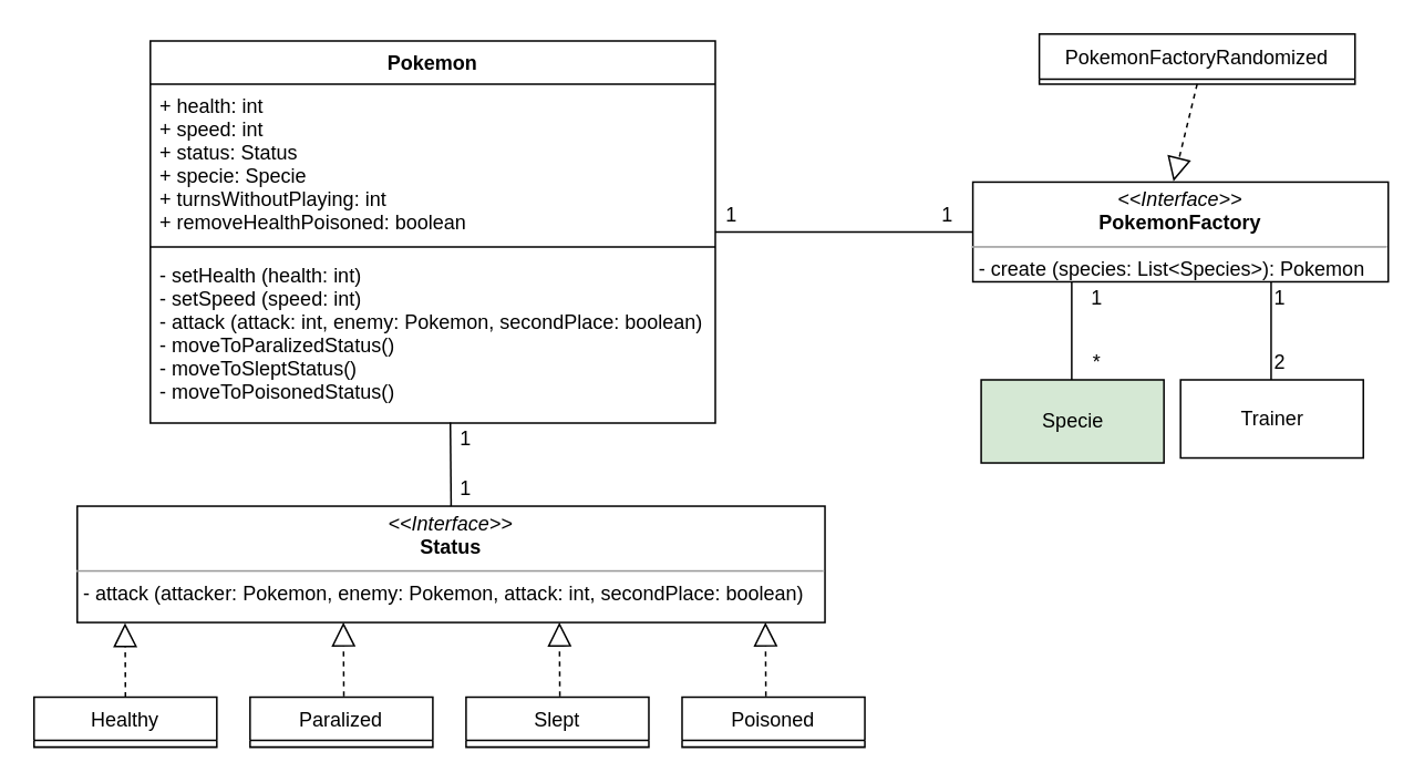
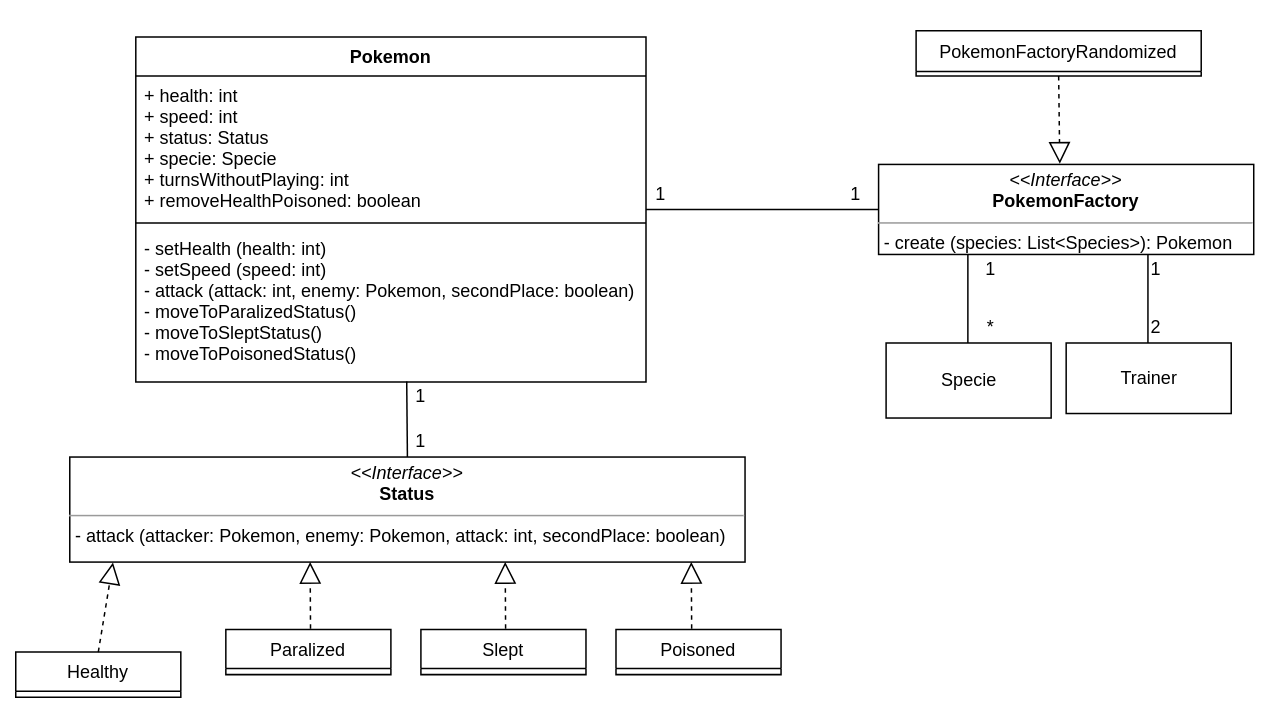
  <mxCell id="0" />
  <mxCell id="1" parent="0" />
  <mxCell id="2" value="Pokemon" style="swimlane;fontStyle=1;align=center;verticalAlign=top;childLayout=stackLayout;horizontal=1;startSize=26;horizontalStack=0;resizeParent=1;resizeParentMax=0;resizeLast=0;collapsible=1;marginBottom=0;" parent="1" vertex="1"><mxGeometry x="90" y="24" width="340" height="230" as="geometry" /></mxCell>
  <mxCell id="3" value="+ health: int&#10;+ speed: int&#10;+ status: Status&#10;+ specie: Specie&#10;+ turnsWithoutPlaying: int&#10;+ removeHealthPoisoned: boolean" style="text;strokeColor=none;fillColor=none;align=left;verticalAlign=top;spacingLeft=4;spacingRight=4;overflow=hidden;rotatable=0;points=[[0,0.5],[1,0.5]];portConstraint=eastwest;" parent="2" vertex="1"><mxGeometry y="26" width="340" height="94" as="geometry" /></mxCell>
  <mxCell id="4" value="" style="line;strokeWidth=1;fillColor=none;align=left;verticalAlign=middle;spacingTop=-1;spacingLeft=3;spacingRight=3;rotatable=0;labelPosition=right;points=[];portConstraint=eastwest;" parent="2" vertex="1"><mxGeometry y="120" width="340" height="8" as="geometry" /></mxCell>
  <mxCell id="5" value="- setHealth (health: int)&#10;- setSpeed (speed: int)&#10;- attack (attack: int, enemy: Pokemon, secondPlace: boolean)&#10;- moveToParalizedStatus()&#10;- moveToSleptStatus()&#10;- moveToPoisonedStatus()&#10;" style="text;strokeColor=none;fillColor=none;align=left;verticalAlign=top;spacingLeft=4;spacingRight=4;overflow=hidden;rotatable=0;points=[[0,0.5],[1,0.5]];portConstraint=eastwest;" parent="2" vertex="1"><mxGeometry y="128" width="340" height="102" as="geometry" /></mxCell>
  <mxCell id="6" value="&lt;p style=&quot;margin: 0px ; margin-top: 4px ; text-align: center&quot;&gt;&lt;i&gt;&amp;lt;&amp;lt;Interface&amp;gt;&amp;gt;&lt;/i&gt;&lt;br&gt;&lt;b&gt;Status&lt;/b&gt;&lt;/p&gt;&lt;hr size=&quot;1&quot;&gt;&lt;p style=&quot;margin: 0px ; margin-left: 4px&quot;&gt;- attack (attacker: Pokemon, enemy: Pokemon, attack: int, secondPlace: boolean)&lt;/p&gt;" style="verticalAlign=top;align=left;overflow=fill;fontSize=12;fontFamily=Helvetica;html=1;" parent="1" vertex="1"><mxGeometry x="46" y="304" width="450" height="70" as="geometry" /></mxCell>
- <mxCell id="7" value="Healthy" style="swimlane;fontStyle=0;childLayout=stackLayout;horizontal=1;startSize=26;fillColor=none;horizontalStack=0;resizeParent=1;resizeParentMax=0;resizeLast=0;collapsible=1;marginBottom=0;" parent="1" vertex="1"><mxGeometry x="20" y="419" width="110" height="30" as="geometry" /></mxCell>
+ <mxCell id="7" value="Healthy" style="swimlane;fontStyle=0;childLayout=stackLayout;horizontal=1;startSize=26;fillColor=none;horizontalStack=0;resizeParent=1;resizeParentMax=0;resizeLast=0;collapsible=1;marginBottom=0;" parent="1" vertex="1"><mxGeometry x="10" y="434" width="110" height="30" as="geometry" /></mxCell>
  <mxCell id="8" value="Paralized" style="swimlane;fontStyle=0;childLayout=stackLayout;horizontal=1;startSize=26;fillColor=none;horizontalStack=0;resizeParent=1;resizeParentMax=0;resizeLast=0;collapsible=1;marginBottom=0;" parent="1" vertex="1"><mxGeometry x="150" y="419" width="110" height="30" as="geometry" /></mxCell>
  <mxCell id="9" value="Slept" style="swimlane;fontStyle=0;childLayout=stackLayout;horizontal=1;startSize=26;fillColor=none;horizontalStack=0;resizeParent=1;resizeParentMax=0;resizeLast=0;collapsible=1;marginBottom=0;" parent="1" vertex="1"><mxGeometry x="280" y="419" width="110" height="30" as="geometry" /></mxCell>
  <mxCell id="10" value="Poisoned" style="swimlane;fontStyle=0;childLayout=stackLayout;horizontal=1;startSize=26;fillColor=none;horizontalStack=0;resizeParent=1;resizeParentMax=0;resizeLast=0;collapsible=1;marginBottom=0;" parent="1" vertex="1"><mxGeometry x="410" y="419" width="110" height="30" as="geometry" /></mxCell>
  <mxCell id="11" value="" style="endArrow=block;dashed=1;endFill=0;endSize=12;html=1;exitX=0.5;exitY=0;exitDx=0;exitDy=0;entryX=0.064;entryY=1.005;entryDx=0;entryDy=0;entryPerimeter=0;" parent="1" source="7" target="6" edge="1"><mxGeometry width="160" relative="1" as="geometry"><mxPoint x="20" y="469" as="sourcePoint" /><mxPoint x="73" y="379" as="targetPoint" /></mxGeometry></mxCell>
  <mxCell id="12" value="" style="endArrow=block;dashed=1;endFill=0;endSize=12;html=1;exitX=0.5;exitY=0;exitDx=0;exitDy=0;entryX=0.064;entryY=1.005;entryDx=0;entryDy=0;entryPerimeter=0;" parent="1" edge="1"><mxGeometry width="160" relative="1" as="geometry"><mxPoint x="206.444" y="418.389" as="sourcePoint" /><mxPoint x="206.167" y="373.944" as="targetPoint" /></mxGeometry></mxCell>
  <mxCell id="13" value="" style="endArrow=block;dashed=1;endFill=0;endSize=12;html=1;exitX=0.5;exitY=0;exitDx=0;exitDy=0;entryX=0.064;entryY=1.005;entryDx=0;entryDy=0;entryPerimeter=0;" parent="1" edge="1"><mxGeometry width="160" relative="1" as="geometry"><mxPoint x="336.444" y="418.389" as="sourcePoint" /><mxPoint x="336.167" y="373.944" as="targetPoint" /></mxGeometry></mxCell>
  <mxCell id="14" value="" style="endArrow=block;dashed=1;endFill=0;endSize=12;html=1;exitX=0.5;exitY=0;exitDx=0;exitDy=0;entryX=0.064;entryY=1.005;entryDx=0;entryDy=0;entryPerimeter=0;" parent="1" edge="1"><mxGeometry width="160" relative="1" as="geometry"><mxPoint x="460.444" y="418.389" as="sourcePoint" /><mxPoint x="460.167" y="373.944" as="targetPoint" /></mxGeometry></mxCell>
  <mxCell id="15" value="" style="endArrow=none;html=1;entryX=0.531;entryY=0.997;entryDx=0;entryDy=0;entryPerimeter=0;" parent="1" target="5" edge="1"><mxGeometry width="50" height="50" relative="1" as="geometry"><mxPoint x="271" y="304" as="sourcePoint" /><mxPoint x="272" y="254" as="targetPoint" /></mxGeometry></mxCell>
  <mxCell id="16" value="1" style="text;html=1;strokeColor=none;fillColor=none;align=center;verticalAlign=middle;whiteSpace=wrap;rounded=0;" parent="1" vertex="1"><mxGeometry x="260" y="254" width="40" height="20" as="geometry" /></mxCell>
  <mxCell id="17" value="1" style="text;html=1;strokeColor=none;fillColor=none;align=center;verticalAlign=middle;whiteSpace=wrap;rounded=0;" parent="1" vertex="1"><mxGeometry x="260" y="284" width="40" height="20" as="geometry" /></mxCell>
  <mxCell id="18" value="&lt;p style=&quot;margin: 0px ; margin-top: 4px ; text-align: center&quot;&gt;&lt;i&gt;&amp;lt;&amp;lt;Interface&amp;gt;&amp;gt;&lt;/i&gt;&lt;br&gt;&lt;b&gt;PokemonFactory&lt;/b&gt;&lt;/p&gt;&lt;hr size=&quot;1&quot;&gt;&lt;p style=&quot;margin: 0px ; margin-left: 4px&quot;&gt;- create (species: List&amp;lt;Species&amp;gt;): Pokemon&lt;/p&gt;" style="verticalAlign=top;align=left;overflow=fill;fontSize=12;fontFamily=Helvetica;html=1;" parent="1" vertex="1"><mxGeometry x="585" y="109" width="250" height="60" as="geometry" /></mxCell>
- <mxCell id="19" value="PokemonFactoryRandomized" style="swimlane;fontStyle=0;childLayout=stackLayout;horizontal=1;startSize=27;fillColor=none;horizontalStack=0;resizeParent=1;resizeParentMax=0;resizeLast=0;collapsible=1;marginBottom=0;" parent="1" vertex="1"><mxGeometry x="625" y="20" width="190" height="30" as="geometry" /></mxCell>
- <mxCell id="20" value="Specie" style="html=1;fillColor=#d5e8d4;" parent="1" vertex="1"><mxGeometry x="590" y="228" width="110" height="50" as="geometry" /></mxCell>
+ <mxCell id="19" value="PokemonFactoryRandomized" style="swimlane;fontStyle=0;childLayout=stackLayout;horizontal=1;startSize=27;fillColor=none;horizontalStack=0;resizeParent=1;resizeParentMax=0;resizeLast=0;collapsible=1;marginBottom=0;" parent="1" vertex="1"><mxGeometry x="610" y="20" width="190" height="30" as="geometry" /></mxCell>
+ <mxCell id="20" value="Specie" style="html=1;" parent="1" vertex="1"><mxGeometry x="590" y="228" width="110" height="50" as="geometry" /></mxCell>
  <mxCell id="21" value="Trainer" style="html=1;" parent="1" vertex="1"><mxGeometry x="710" y="228" width="110" height="47" as="geometry" /></mxCell>
  <mxCell id="22" value="" style="endArrow=none;html=1;entryX=0;entryY=0.5;entryDx=0;entryDy=0;exitX=0.25;exitY=1;exitDx=0;exitDy=0;" parent="1" source="26" target="18" edge="1"><mxGeometry width="50" height="50" relative="1" as="geometry"><mxPoint x="20" y="525" as="sourcePoint" /><mxPoint x="70" y="475" as="targetPoint" /></mxGeometry></mxCell>
  <mxCell id="23" value="" style="endArrow=none;html=1;entryX=0.5;entryY=1;entryDx=0;entryDy=0;exitX=0.48;exitY=-0.007;exitDx=0;exitDy=0;exitPerimeter=0;" parent="1" edge="1"><mxGeometry width="50" height="50" relative="1" as="geometry"><mxPoint x="644.5" y="228" as="sourcePoint" /><mxPoint x="644.5" y="169" as="targetPoint" /></mxGeometry></mxCell>
  <mxCell id="24" value="" style="endArrow=none;html=1;entryX=0.5;entryY=1;entryDx=0;entryDy=0;exitX=0.48;exitY=-0.007;exitDx=0;exitDy=0;exitPerimeter=0;" parent="1" edge="1"><mxGeometry width="50" height="50" relative="1" as="geometry"><mxPoint x="764.5" y="228" as="sourcePoint" /><mxPoint x="764.5" y="169" as="targetPoint" /></mxGeometry></mxCell>
  <mxCell id="25" value="" style="endArrow=block;dashed=1;endFill=0;endSize=12;html=1;exitX=0.5;exitY=1;exitDx=0;exitDy=0;entryX=0.483;entryY=-0.008;entryDx=0;entryDy=0;entryPerimeter=0;" parent="1" source="19" target="18" edge="1"><mxGeometry width="160" relative="1" as="geometry"><mxPoint x="346.444" y="428.389" as="sourcePoint" /><mxPoint x="720" y="95" as="targetPoint" /></mxGeometry></mxCell>
  <mxCell id="26" value="1" style="text;html=1;strokeColor=none;fillColor=none;align=center;verticalAlign=middle;whiteSpace=wrap;rounded=0;" parent="1" vertex="1"><mxGeometry x="420" y="119" width="40" height="20" as="geometry" /></mxCell>
  <mxCell id="27" value="1" style="text;html=1;strokeColor=none;fillColor=none;align=center;verticalAlign=middle;whiteSpace=wrap;rounded=0;" parent="1" vertex="1"><mxGeometry x="550" y="119" width="40" height="20" as="geometry" /></mxCell>
  <mxCell id="28" value="1" style="text;html=1;strokeColor=none;fillColor=none;align=center;verticalAlign=middle;whiteSpace=wrap;rounded=0;" parent="1" vertex="1"><mxGeometry x="750" y="169" width="40" height="20" as="geometry" /></mxCell>
  <mxCell id="29" value="2" style="text;html=1;strokeColor=none;fillColor=none;align=center;verticalAlign=middle;whiteSpace=wrap;rounded=0;" parent="1" vertex="1"><mxGeometry x="750" y="208" width="40" height="20" as="geometry" /></mxCell>
  <mxCell id="30" value="1" style="text;html=1;strokeColor=none;fillColor=none;align=center;verticalAlign=middle;whiteSpace=wrap;rounded=0;" parent="1" vertex="1"><mxGeometry x="640" y="169" width="40" height="20" as="geometry" /></mxCell>
  <mxCell id="31" value="*" style="text;html=1;strokeColor=none;fillColor=none;align=center;verticalAlign=middle;whiteSpace=wrap;rounded=0;" parent="1" vertex="1"><mxGeometry x="640" y="208" width="40" height="20" as="geometry" /></mxCell>
